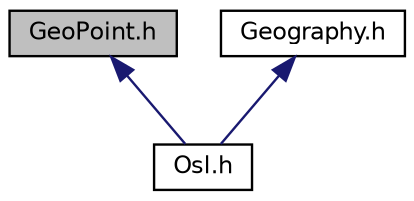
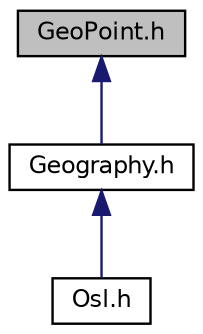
  digraph {
    node [color=black fillcolor=white fontname=Helvetica fontsize=10 shape=record style=filled]
    edge [color=midnightblue dir=back fontname=Helvetica fontsize=10 labelfontname=Helvetica labelfontsize=10 style=solid]
    n1 [fillcolor=grey75 fontcolor=black height=0.2 label="GeoPoint.h" width=0.4]
    n2 [height=0.2 label="Geography.h" width=0.4]
    n3 [height=0.2 label="Osl.h" width=0.4]
-   n1 -> n3
+   n1 -> n2
    n2 -> n3
  }
